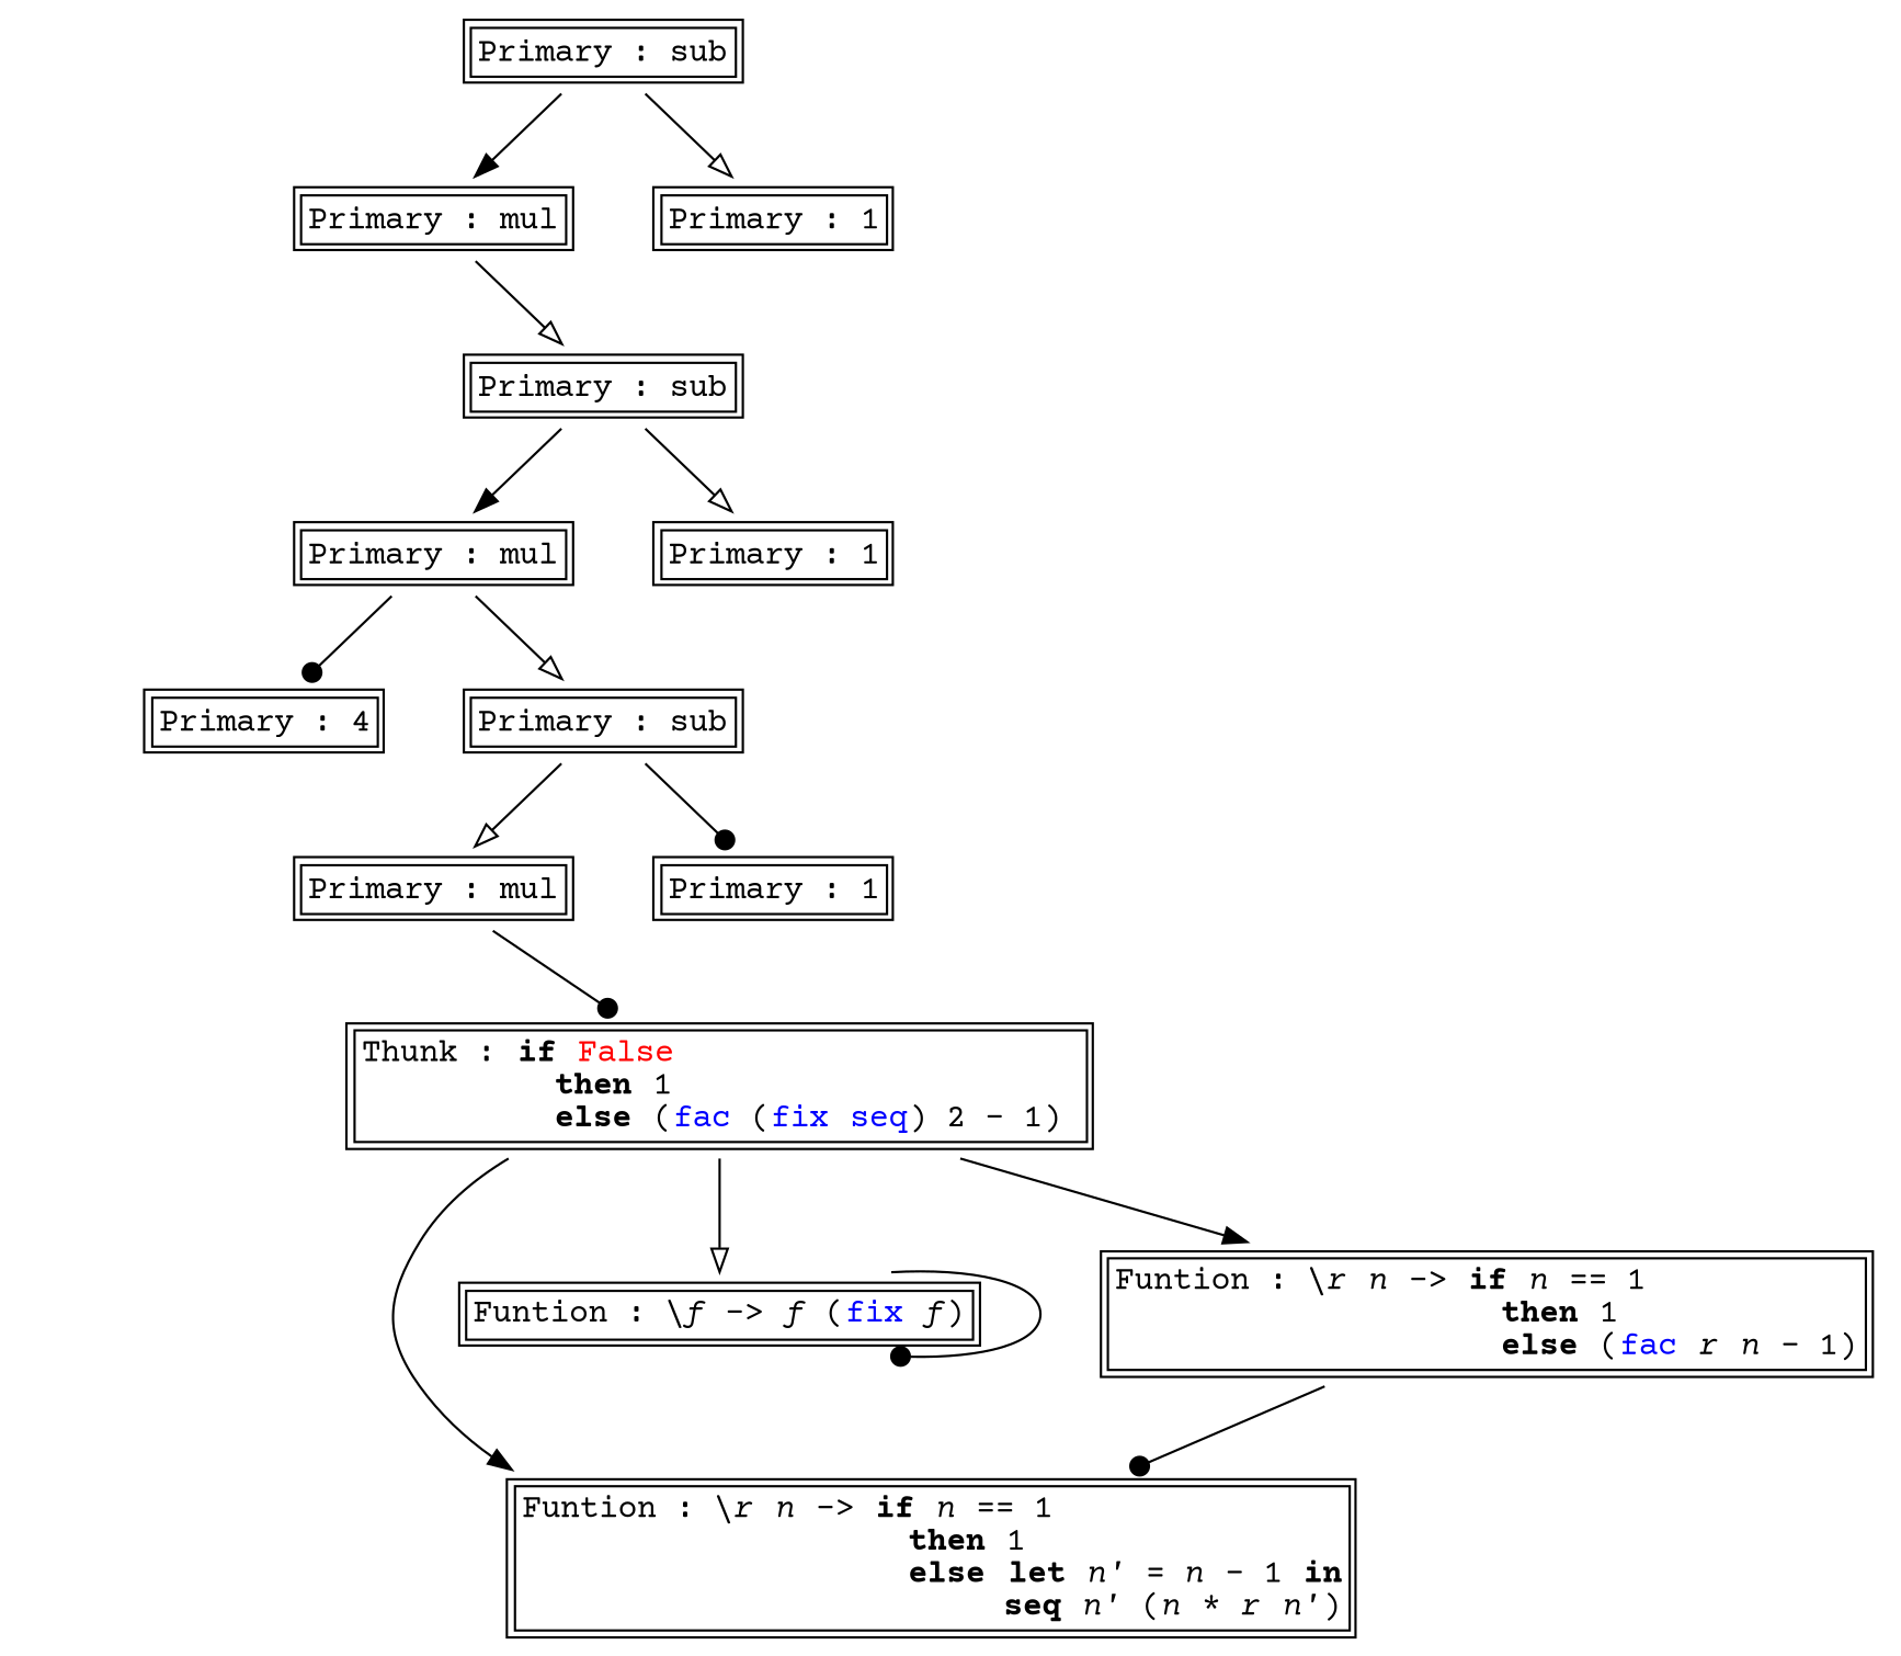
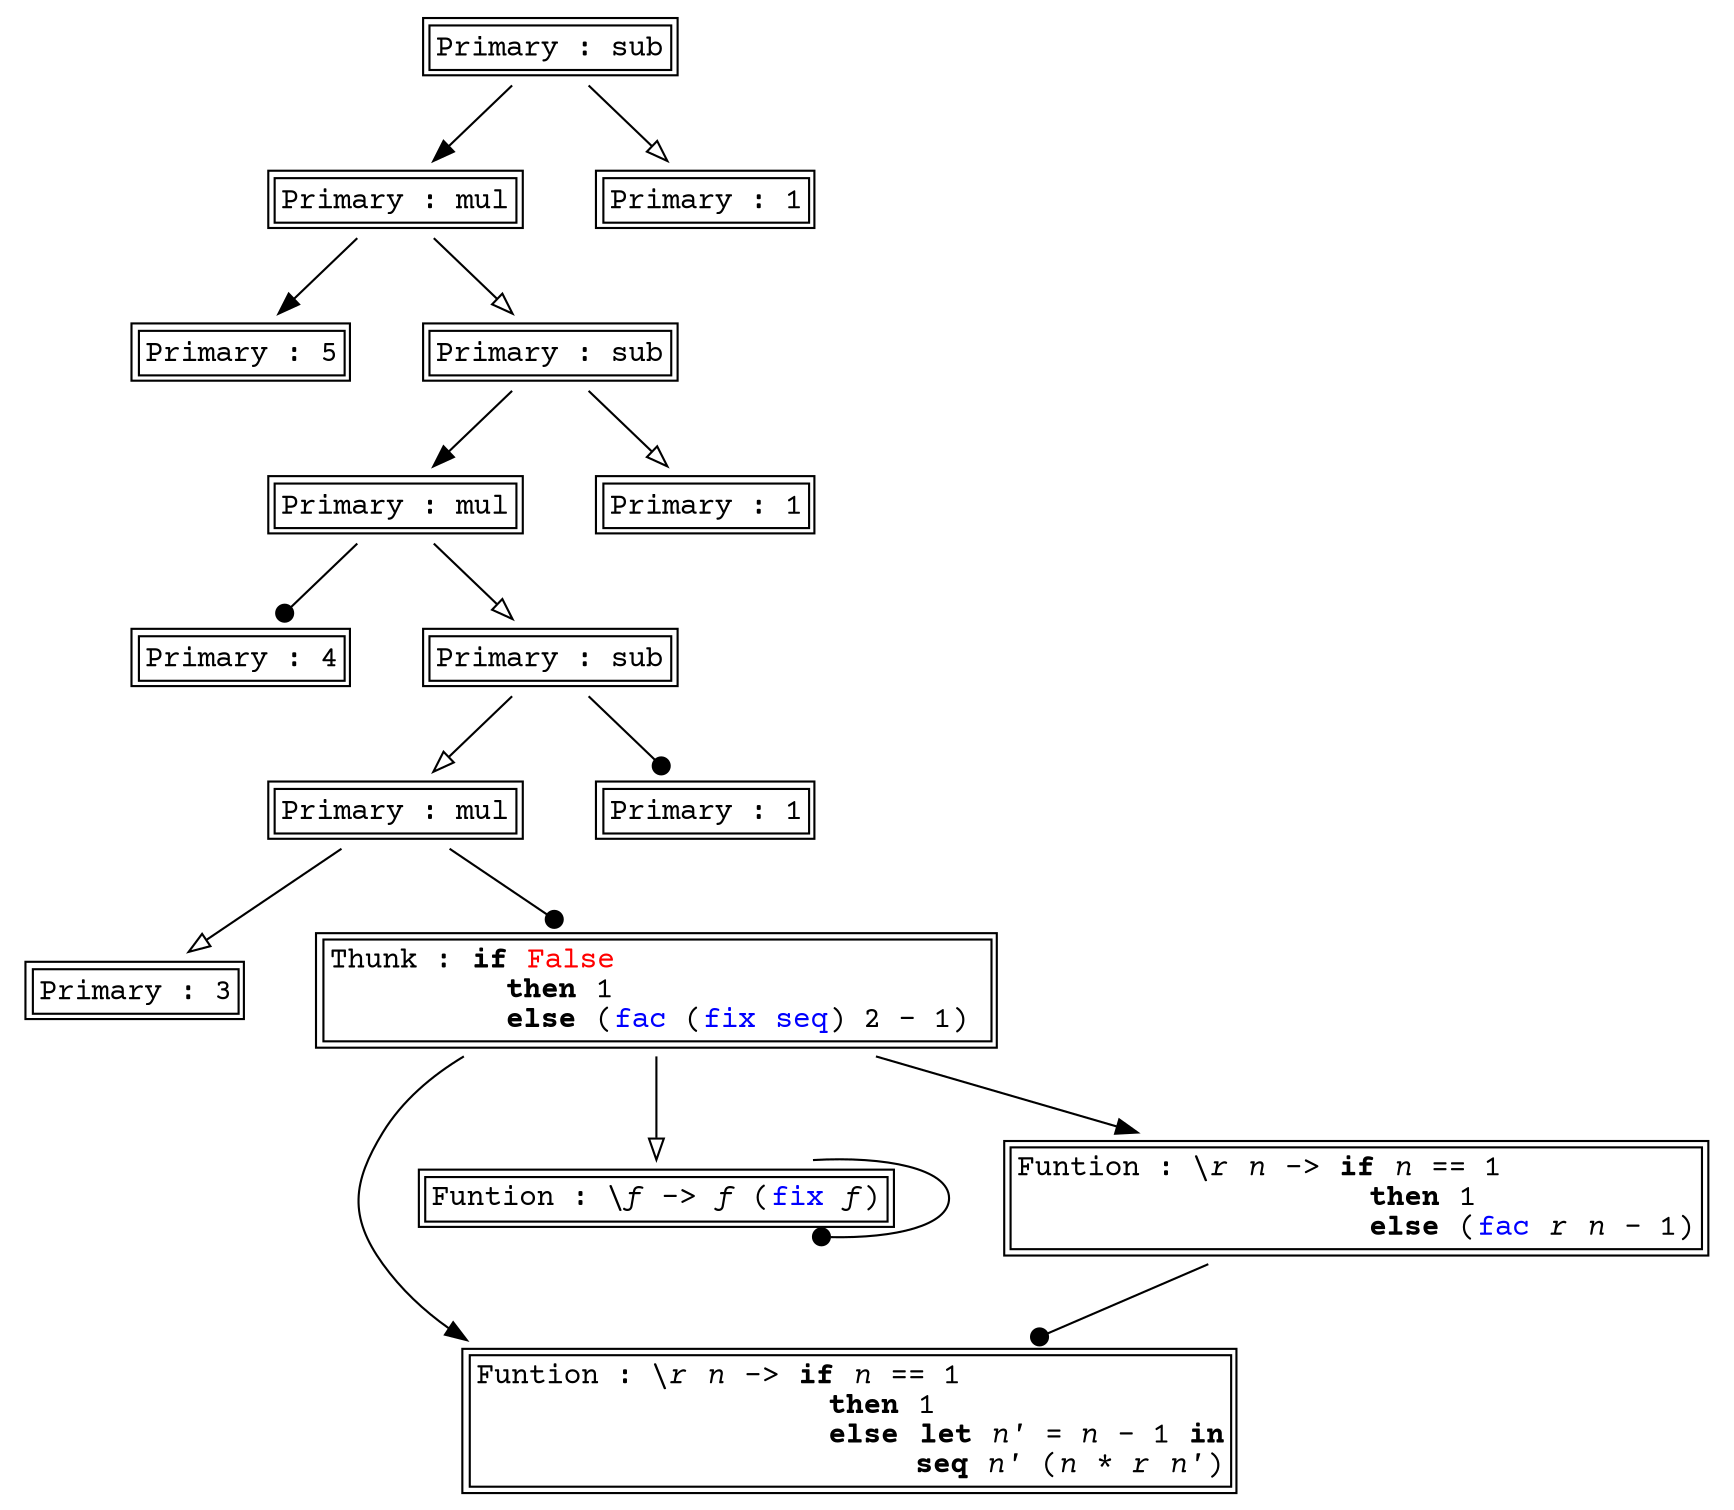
  digraph {
    fontname="Courier Prime"
    node [fontname="Courier Prime" shape=plaintext]
    edge [arrowhead=onormal fontname="Courier Prime"]
    n1 [label=<<TABLE ALIGN="LEFT"><TR><TD BALIGN="LEFT" ALIGN="LEFT">Funtion&nbsp;:&nbsp;\<I>r</I>&nbsp;<I>n</I>&nbsp;-&gt;&nbsp;<B>if</B>&nbsp;<I>n</I>&nbsp;==&nbsp;1&nbsp;&nbsp;&nbsp;&nbsp;&nbsp;&nbsp;&nbsp;&nbsp;&nbsp;&nbsp;&nbsp;&nbsp;&nbsp;&nbsp;&nbsp;<BR />&nbsp;&nbsp;&nbsp;&nbsp;&nbsp;&nbsp;&nbsp;&nbsp;&nbsp;&nbsp;&nbsp;&nbsp;&nbsp;&nbsp;&nbsp;&nbsp;&nbsp;&nbsp;&nbsp;&nbsp;<B>then</B>&nbsp;1&nbsp;&nbsp;&nbsp;&nbsp;&nbsp;&nbsp;&nbsp;&nbsp;&nbsp;&nbsp;&nbsp;&nbsp;&nbsp;&nbsp;&nbsp;&nbsp;<BR />&nbsp;&nbsp;&nbsp;&nbsp;&nbsp;&nbsp;&nbsp;&nbsp;&nbsp;&nbsp;&nbsp;&nbsp;&nbsp;&nbsp;&nbsp;&nbsp;&nbsp;&nbsp;&nbsp;&nbsp;<B>else</B>&nbsp;<B>let</B>&nbsp;<I>n'</I>&nbsp;=&nbsp;<I>n</I>&nbsp;-&nbsp;1&nbsp;<B>in</B><BR />&nbsp;&nbsp;&nbsp;&nbsp;&nbsp;&nbsp;&nbsp;&nbsp;&nbsp;&nbsp;&nbsp;&nbsp;&nbsp;&nbsp;&nbsp;&nbsp;&nbsp;&nbsp;&nbsp;&nbsp;&nbsp;&nbsp;&nbsp;&nbsp;&nbsp;<B>seq</B>&nbsp;<I>n'</I>&nbsp;(<I>n</I>&nbsp;*&nbsp;<I>r</I>&nbsp;<I>n'</I>)<BR /></TD></TR></TABLE>>]
    n2 [label=<<TABLE ALIGN="LEFT"><TR><TD BALIGN="LEFT" ALIGN="LEFT">Funtion&nbsp;:&nbsp;\<I>f</I>&nbsp;-&gt;&nbsp;<I>f</I>&nbsp;(<FONT COLOR="blue">fix</FONT>&nbsp;<I>f</I>)<BR /></TD></TR></TABLE>>]
    n3 [label=<<TABLE ALIGN="LEFT"><TR><TD BALIGN="LEFT" ALIGN="LEFT">Primary&nbsp;:&nbsp;sub<BR /></TD></TR></TABLE>>]
    n4 [label=<<TABLE ALIGN="LEFT"><TR><TD BALIGN="LEFT" ALIGN="LEFT">Primary&nbsp;:&nbsp;mul<BR /></TD></TR></TABLE>>]
    n5 [label=<<TABLE ALIGN="LEFT"><TR><TD BALIGN="LEFT" ALIGN="LEFT">Primary&nbsp;:&nbsp;1<BR /></TD></TR></TABLE>>]
+   n6 [label=<<TABLE ALIGN="LEFT"><TR><TD BALIGN="LEFT" ALIGN="LEFT">Primary&nbsp;:&nbsp;5<BR /></TD></TR></TABLE>>]
    n7 [label=<<TABLE ALIGN="LEFT"><TR><TD BALIGN="LEFT" ALIGN="LEFT">Primary&nbsp;:&nbsp;sub<BR /></TD></TR></TABLE>>]
    n8 [label=<<TABLE ALIGN="LEFT"><TR><TD BALIGN="LEFT" ALIGN="LEFT">Primary&nbsp;:&nbsp;mul<BR /></TD></TR></TABLE>>]
    n9 [label=<<TABLE ALIGN="LEFT"><TR><TD BALIGN="LEFT" ALIGN="LEFT">Primary&nbsp;:&nbsp;1<BR /></TD></TR></TABLE>>]
    n10 [label=<<TABLE ALIGN="LEFT"><TR><TD BALIGN="LEFT" ALIGN="LEFT">Primary&nbsp;:&nbsp;4<BR /></TD></TR></TABLE>>]
    n11 [label=<<TABLE ALIGN="LEFT"><TR><TD BALIGN="LEFT" ALIGN="LEFT">Primary&nbsp;:&nbsp;sub<BR /></TD></TR></TABLE>>]
    n12 [label=<<TABLE ALIGN="LEFT"><TR><TD BALIGN="LEFT" ALIGN="LEFT">Primary&nbsp;:&nbsp;mul<BR /></TD></TR></TABLE>>]
    n13 [label=<<TABLE ALIGN="LEFT"><TR><TD BALIGN="LEFT" ALIGN="LEFT">Primary&nbsp;:&nbsp;1<BR /></TD></TR></TABLE>>]
+   n14 [label=<<TABLE ALIGN="LEFT"><TR><TD BALIGN="LEFT" ALIGN="LEFT">Primary&nbsp;:&nbsp;3<BR /></TD></TR></TABLE>>]
    n15 [label=<<TABLE ALIGN="LEFT"><TR><TD BALIGN="LEFT" ALIGN="LEFT">Thunk&nbsp;:&nbsp;<B>if</B>&nbsp;<FONT COLOR="red">False</FONT>&nbsp;&nbsp;&nbsp;&nbsp;&nbsp;&nbsp;&nbsp;&nbsp;&nbsp;&nbsp;&nbsp;&nbsp;&nbsp;&nbsp;&nbsp;&nbsp;&nbsp;&nbsp;&nbsp;&nbsp;&nbsp;<BR />&nbsp;&nbsp;&nbsp;&nbsp;&nbsp;&nbsp;&nbsp;&nbsp;&nbsp;&nbsp;<B>then</B>&nbsp;1&nbsp;&nbsp;&nbsp;&nbsp;&nbsp;&nbsp;&nbsp;&nbsp;&nbsp;&nbsp;&nbsp;&nbsp;&nbsp;&nbsp;&nbsp;&nbsp;&nbsp;&nbsp;&nbsp;&nbsp;&nbsp;<BR />&nbsp;&nbsp;&nbsp;&nbsp;&nbsp;&nbsp;&nbsp;&nbsp;&nbsp;&nbsp;<B>else</B>&nbsp;(<FONT COLOR="blue">fac</FONT>&nbsp;(<FONT COLOR="blue">fix</FONT>&nbsp;<FONT COLOR="blue">seq</FONT>)&nbsp;2&nbsp;-&nbsp;1)<BR /></TD></TR></TABLE>>]
    n16 [label=<<TABLE ALIGN="LEFT"><TR><TD BALIGN="LEFT" ALIGN="LEFT">Funtion&nbsp;:&nbsp;\<I>r</I>&nbsp;<I>n</I>&nbsp;-&gt;&nbsp;<B>if</B>&nbsp;<I>n</I>&nbsp;==&nbsp;1&nbsp;&nbsp;&nbsp;&nbsp;&nbsp;&nbsp;&nbsp;&nbsp;&nbsp;&nbsp;&nbsp;<BR />&nbsp;&nbsp;&nbsp;&nbsp;&nbsp;&nbsp;&nbsp;&nbsp;&nbsp;&nbsp;&nbsp;&nbsp;&nbsp;&nbsp;&nbsp;&nbsp;&nbsp;&nbsp;&nbsp;&nbsp;<B>then</B>&nbsp;1&nbsp;&nbsp;&nbsp;&nbsp;&nbsp;&nbsp;&nbsp;&nbsp;&nbsp;&nbsp;&nbsp;&nbsp;<BR />&nbsp;&nbsp;&nbsp;&nbsp;&nbsp;&nbsp;&nbsp;&nbsp;&nbsp;&nbsp;&nbsp;&nbsp;&nbsp;&nbsp;&nbsp;&nbsp;&nbsp;&nbsp;&nbsp;&nbsp;<B>else</B>&nbsp;(<FONT COLOR="blue">fac</FONT>&nbsp;<I>r</I>&nbsp;<I>n</I>&nbsp;-&nbsp;1)<BR /></TD></TR></TABLE>>]
    n2 -> n2 [arrowhead=dot]
    n3 -> n4 [arrowhead=normal]
    n3 -> n5
+   n4 -> n6 [arrowhead=normal]
    n4 -> n7
    n7 -> n8 [arrowhead=normal]
    n7 -> n9
    n8 -> n10 [arrowhead=dot]
    n8 -> n11
    n11 -> n12
    n11 -> n13 [arrowhead=dot]
+   n12 -> n14
    n12 -> n15 [arrowhead=dot]
    n15 -> n1 [arrowhead=normal]
    n15 -> n2
    n15 -> n16 [arrowhead=normal]
    n16 -> n1 [arrowhead=dot]
  }
